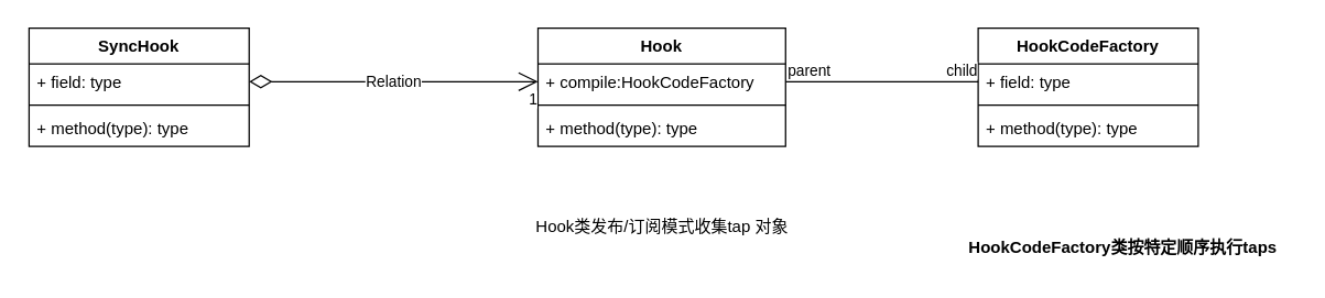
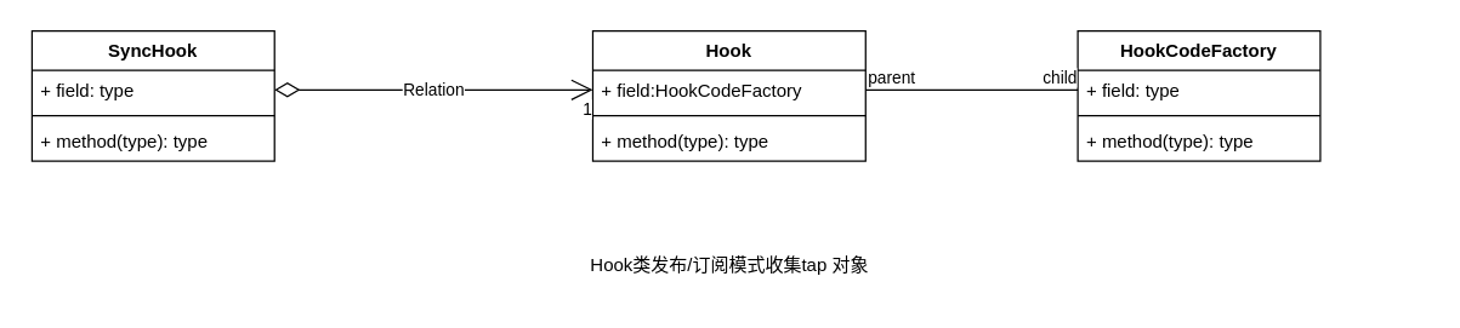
  <mxCell id="0" />
  <mxCell id="1" parent="0" />
  <mxCell id="2" value="Hook&#10;" style="swimlane;fontStyle=1;align=center;verticalAlign=top;childLayout=stackLayout;horizontal=1;startSize=26;horizontalStack=0;resizeParent=1;resizeParentMax=0;resizeLast=0;collapsible=1;marginBottom=0;" vertex="1" parent="1"><mxGeometry x="390" y="20" width="180" height="86" as="geometry" /></mxCell>
- <mxCell id="3" value="+ compile:HookCodeFactory" style="text;strokeColor=none;fillColor=none;align=left;verticalAlign=top;spacingLeft=4;spacingRight=4;overflow=hidden;rotatable=0;points=[[0,0.5],[1,0.5]];portConstraint=eastwest;" vertex="1" parent="2"><mxGeometry y="26" width="180" height="26" as="geometry" /></mxCell>
+ <mxCell id="3" value="+ field:HookCodeFactory" style="text;strokeColor=none;fillColor=none;align=left;verticalAlign=top;spacingLeft=4;spacingRight=4;overflow=hidden;rotatable=0;points=[[0,0.5],[1,0.5]];portConstraint=eastwest;" vertex="1" parent="2"><mxGeometry y="26" width="180" height="26" as="geometry" /></mxCell>
  <mxCell id="4" value="" style="line;strokeWidth=1;fillColor=none;align=left;verticalAlign=middle;spacingTop=-1;spacingLeft=3;spacingRight=3;rotatable=0;labelPosition=right;points=[];portConstraint=eastwest;" vertex="1" parent="2"><mxGeometry y="52" width="180" height="8" as="geometry" /></mxCell>
  <mxCell id="5" value="+ method(type): type" style="text;strokeColor=none;fillColor=none;align=left;verticalAlign=top;spacingLeft=4;spacingRight=4;overflow=hidden;rotatable=0;points=[[0,0.5],[1,0.5]];portConstraint=eastwest;" vertex="1" parent="2"><mxGeometry y="60" width="180" height="26" as="geometry" /></mxCell>
  <mxCell id="6" value="HookCodeFactory" style="swimlane;fontStyle=1;align=center;verticalAlign=top;childLayout=stackLayout;horizontal=1;startSize=26;horizontalStack=0;resizeParent=1;resizeParentMax=0;resizeLast=0;collapsible=1;marginBottom=0;" vertex="1" parent="1"><mxGeometry x="710" y="20" width="160" height="86" as="geometry" /></mxCell>
  <mxCell id="7" value="+ field: type" style="text;strokeColor=none;fillColor=none;align=left;verticalAlign=top;spacingLeft=4;spacingRight=4;overflow=hidden;rotatable=0;points=[[0,0.5],[1,0.5]];portConstraint=eastwest;" vertex="1" parent="6"><mxGeometry y="26" width="160" height="26" as="geometry" /></mxCell>
  <mxCell id="8" value="" style="line;strokeWidth=1;fillColor=none;align=left;verticalAlign=middle;spacingTop=-1;spacingLeft=3;spacingRight=3;rotatable=0;labelPosition=right;points=[];portConstraint=eastwest;" vertex="1" parent="6"><mxGeometry y="52" width="160" height="8" as="geometry" /></mxCell>
  <mxCell id="9" value="+ method(type): type" style="text;strokeColor=none;fillColor=none;align=left;verticalAlign=top;spacingLeft=4;spacingRight=4;overflow=hidden;rotatable=0;points=[[0,0.5],[1,0.5]];portConstraint=eastwest;" vertex="1" parent="6"><mxGeometry y="60" width="160" height="26" as="geometry" /></mxCell>
  <mxCell id="10" value="" style="endArrow=none;html=1;edgeStyle=orthogonalEdgeStyle;rounded=0;exitX=1;exitY=0.5;exitDx=0;exitDy=0;entryX=0;entryY=0.5;entryDx=0;entryDy=0;" edge="1" parent="1" source="3" target="7"><mxGeometry relative="1" as="geometry"><mxPoint x="540" y="90" as="sourcePoint" /><mxPoint x="700" y="90" as="targetPoint" /></mxGeometry></mxCell>
  <mxCell id="11" value="parent" style="edgeLabel;resizable=0;html=1;align=left;verticalAlign=bottom;" connectable="0" vertex="1" parent="10"><mxGeometry x="-1" relative="1" as="geometry" /></mxCell>
  <mxCell id="12" value="child" style="edgeLabel;resizable=0;html=1;align=right;verticalAlign=bottom;" connectable="0" vertex="1" parent="10"><mxGeometry x="1" relative="1" as="geometry" /></mxCell>
  <mxCell id="13" value="SyncHook" style="swimlane;fontStyle=1;align=center;verticalAlign=top;childLayout=stackLayout;horizontal=1;startSize=26;horizontalStack=0;resizeParent=1;resizeParentMax=0;resizeLast=0;collapsible=1;marginBottom=0;" vertex="1" parent="1"><mxGeometry x="20" y="20" width="160" height="86" as="geometry" /></mxCell>
  <mxCell id="14" value="+ field: type" style="text;strokeColor=none;fillColor=none;align=left;verticalAlign=top;spacingLeft=4;spacingRight=4;overflow=hidden;rotatable=0;points=[[0,0.5],[1,0.5]];portConstraint=eastwest;" vertex="1" parent="13"><mxGeometry y="26" width="160" height="26" as="geometry" /></mxCell>
  <mxCell id="15" value="" style="line;strokeWidth=1;fillColor=none;align=left;verticalAlign=middle;spacingTop=-1;spacingLeft=3;spacingRight=3;rotatable=0;labelPosition=right;points=[];portConstraint=eastwest;" vertex="1" parent="13"><mxGeometry y="52" width="160" height="8" as="geometry" /></mxCell>
  <mxCell id="16" value="+ method(type): type" style="text;strokeColor=none;fillColor=none;align=left;verticalAlign=top;spacingLeft=4;spacingRight=4;overflow=hidden;rotatable=0;points=[[0,0.5],[1,0.5]];portConstraint=eastwest;" vertex="1" parent="13"><mxGeometry y="60" width="160" height="26" as="geometry" /></mxCell>
  <mxCell id="17" value="Relation" style="endArrow=open;html=1;endSize=12;startArrow=diamondThin;startSize=14;startFill=0;edgeStyle=orthogonalEdgeStyle;rounded=0;exitX=1;exitY=0.5;exitDx=0;exitDy=0;" edge="1" parent="1" source="14" target="3"><mxGeometry relative="1" as="geometry"><mxPoint x="90" y="120" as="sourcePoint" /><mxPoint x="570" y="230" as="targetPoint" /></mxGeometry></mxCell>
  <mxCell id="18" value="1" style="edgeLabel;resizable=0;html=1;align=right;verticalAlign=top;" connectable="0" vertex="1" parent="17"><mxGeometry x="1" relative="1" as="geometry" /></mxCell>
- <mxCell id="19" value="Hook类发布/订阅模式收集tap 对象" style="text;html=1;align=center;verticalAlign=middle;resizable=0;points=[];autosize=1;strokeColor=none;fillColor=none;" vertex="1" parent="1"><mxGeometry x="375" y="150" width="210" height="30" as="geometry" /></mxCell>
- <mxCell id="20" value="&lt;span style=&quot;font-weight: 700;&quot;&gt;HookCodeFactory类按特定顺序执行taps&lt;/span&gt;" style="text;html=1;align=center;verticalAlign=middle;resizable=0;points=[];autosize=1;strokeColor=none;fillColor=none;" vertex="1" parent="1"><mxGeometry x="690" y="165" width="250" height="30" as="geometry" /></mxCell>
+ <mxCell id="19" value="Hook类发布/订阅模式收集tap 对象" style="text;html=1;align=center;verticalAlign=middle;resizable=0;points=[];autosize=1;strokeColor=none;fillColor=none;" vertex="1" parent="1"><mxGeometry x="375" y="160" width="210" height="30" as="geometry" /></mxCell>
